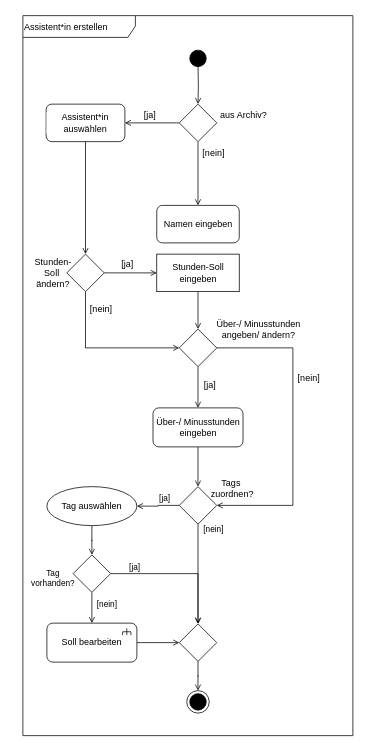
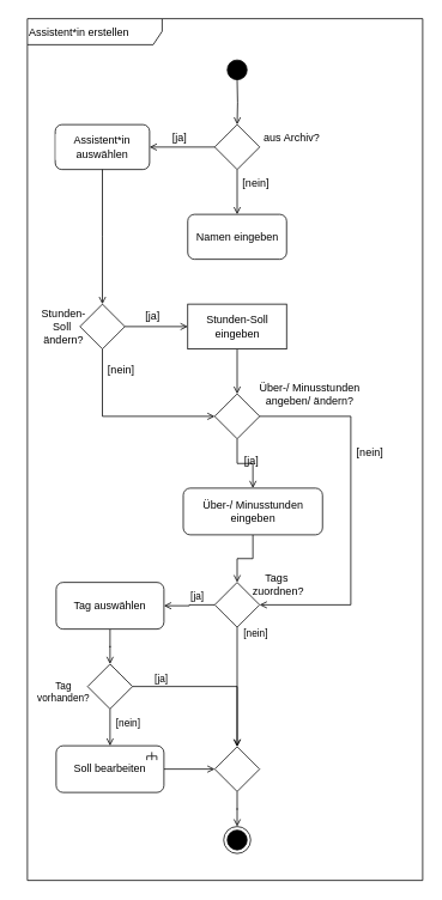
  <mxCell id="0" />
  <mxCell id="1" parent="0" />
  <mxCell id="2" value="Assistent*in erstellen" style="shape=umlFrame;whiteSpace=wrap;html=1;pointerEvents=0;width=150;height=29;align=left;" parent="1" vertex="1"><mxGeometry x="30" y="20" width="440" height="960" as="geometry" /></mxCell>
  <mxCell id="3" style="edgeStyle=orthogonalEdgeStyle;rounded=0;orthogonalLoop=1;jettySize=auto;html=1;entryX=0.5;entryY=0;entryDx=0;entryDy=0;fontFamily=Helvetica;fontSize=12;fontColor=default;endArrow=open;endFill=0;" parent="1" target="18" edge="1"><mxGeometry relative="1" as="geometry"><mxPoint x="263.5" y="88" as="sourcePoint" /></mxGeometry></mxCell>
  <mxCell id="4" value="" style="ellipse;shape=startState;labelBackgroundColor=none;fillColor=#000000;" parent="1" vertex="1"><mxGeometry x="248.5" y="62" width="30" height="30" as="geometry" /></mxCell>
- <mxCell id="5" value="Namen eingeben" style="labelBackgroundColor=none;rounded=1;whiteSpace=wrap;html=1;" parent="1" vertex="1"><mxGeometry x="208.5" y="273" width="110" height="50" as="geometry" /></mxCell>
+ <mxCell id="5" value="Namen eingeben" style="labelBackgroundColor=none;rounded=1;whiteSpace=wrap;html=1;" parent="1" vertex="1"><mxGeometry x="208.5" y="238" width="110" height="50" as="geometry" /></mxCell>
  <mxCell id="6" value="" style="endArrow=open;endFill=1;rounded=0;labelBackgroundColor=none;fontColor=default;exitX=0.5;exitY=1;exitDx=0;exitDy=0;" parent="1" source="18" target="5" edge="1"><mxGeometry relative="1" as="geometry"><mxPoint x="258.5" y="190" as="sourcePoint" /></mxGeometry></mxCell>
  <mxCell id="7" style="edgeStyle=orthogonalEdgeStyle;rounded=0;orthogonalLoop=1;jettySize=auto;html=1;entryX=0.5;entryY=0;entryDx=0;entryDy=0;endArrow=open;endFill=0;" parent="1" source="8" target="12" edge="1"><mxGeometry relative="1" as="geometry" /></mxCell>
  <mxCell id="8" value="Stunden-Soll eingeben" style="labelBackgroundColor=none;whiteSpace=wrap;html=1;rounded=0;" parent="1" vertex="1"><mxGeometry x="208.5" y="338" width="110" height="50" as="geometry" /></mxCell>
  <mxCell id="9" value="[nein]" style="text;html=1;align=center;verticalAlign=middle;resizable=0;points=[];autosize=1;strokeColor=none;fillColor=none;" parent="1" vertex="1"><mxGeometry x="258.5" y="188" width="50" height="30" as="geometry" /></mxCell>
  <mxCell id="10" style="edgeStyle=orthogonalEdgeStyle;rounded=0;orthogonalLoop=1;jettySize=auto;html=1;entryX=0.5;entryY=0;entryDx=0;entryDy=0;endArrow=open;endFill=0;" parent="1" source="12" target="14" edge="1"><mxGeometry relative="1" as="geometry" /></mxCell>
  <mxCell id="11" style="edgeStyle=orthogonalEdgeStyle;rounded=0;orthogonalLoop=1;jettySize=auto;html=1;strokeColor=default;align=center;verticalAlign=middle;fontFamily=Helvetica;fontSize=12;fontColor=default;labelBackgroundColor=default;endArrow=open;endFill=0;entryX=1;entryY=0.5;entryDx=0;entryDy=0;" parent="1" source="12" target="33" edge="1"><mxGeometry relative="1" as="geometry"><mxPoint x="344" y="665" as="targetPoint" /><Array as="points"><mxPoint x="390" y="463" /><mxPoint x="390" y="673" /></Array></mxGeometry></mxCell>
  <mxCell id="12" value="" style="rhombus;whiteSpace=wrap;html=1;" parent="1" vertex="1"><mxGeometry x="238.5" y="438" width="50" height="50" as="geometry" /></mxCell>
  <mxCell id="13" style="edgeStyle=orthogonalEdgeStyle;rounded=0;orthogonalLoop=1;jettySize=auto;html=1;strokeColor=default;align=center;verticalAlign=middle;fontFamily=Helvetica;fontSize=12;fontColor=default;labelBackgroundColor=default;endArrow=open;endFill=0;entryX=0.5;entryY=0;entryDx=0;entryDy=0;" parent="1" source="14" edge="1" target="33"><mxGeometry relative="1" as="geometry"><mxPoint x="294" y="665" as="targetPoint" /></mxGeometry></mxCell>
- <mxCell id="14" value="Über-/ Minusstunden eingeben" style="rounded=1;whiteSpace=wrap;html=1;" parent="1" vertex="1"><mxGeometry x="203.5" y="543" width="120" height="52" as="geometry" /></mxCell>
+ <mxCell id="14" value="Über-/ Minusstunden eingeben" style="rounded=1;whiteSpace=wrap;html=1;" parent="1" vertex="1"><mxGeometry x="203.5" y="543" width="155" height="52" as="geometry" /></mxCell>
  <mxCell id="15" value="Über-/ Minusstunden&lt;div&gt;angeben/ ändern?&lt;/div&gt;" style="text;html=1;align=center;verticalAlign=middle;resizable=0;points=[];autosize=1;strokeColor=none;fillColor=none;" parent="1" vertex="1"><mxGeometry x="278.5" y="418" width="130" height="40" as="geometry" /></mxCell>
  <mxCell id="16" value="[ja]" style="text;html=1;align=center;verticalAlign=middle;resizable=0;points=[];autosize=1;strokeColor=none;fillColor=none;" parent="1" vertex="1"><mxGeometry x="258.5" y="498" width="40" height="30" as="geometry" /></mxCell>
  <mxCell id="17" style="edgeStyle=orthogonalEdgeStyle;rounded=0;orthogonalLoop=1;jettySize=auto;html=1;entryX=1;entryY=0.5;entryDx=0;entryDy=0;fontFamily=Helvetica;fontSize=12;fontColor=default;endArrow=open;endFill=0;" parent="1" source="18" target="25" edge="1"><mxGeometry relative="1" as="geometry"><mxPoint x="118.5" y="339.5" as="targetPoint" /></mxGeometry></mxCell>
  <mxCell id="18" value="" style="rhombus;whiteSpace=wrap;html=1;" parent="1" vertex="1"><mxGeometry x="238.5" y="138" width="50" height="50" as="geometry" /></mxCell>
  <mxCell id="19" value="aus Archiv?" style="text;html=1;align=center;verticalAlign=middle;resizable=0;points=[];autosize=1;strokeColor=none;fillColor=none;fontFamily=Helvetica;fontSize=12;fontColor=default;" parent="1" vertex="1"><mxGeometry x="278.5" y="138" width="90" height="30" as="geometry" /></mxCell>
  <mxCell id="20" style="edgeStyle=orthogonalEdgeStyle;rounded=0;orthogonalLoop=1;jettySize=auto;html=1;fontFamily=Helvetica;fontSize=12;fontColor=default;endArrow=open;endFill=0;exitX=1;exitY=0.5;exitDx=0;exitDy=0;" parent="1" source="22" target="8" edge="1"><mxGeometry relative="1" as="geometry"><mxPoint x="193.5" y="368" as="targetPoint" /><mxPoint x="143.5" y="364.5" as="sourcePoint" /></mxGeometry></mxCell>
  <mxCell id="21" style="edgeStyle=orthogonalEdgeStyle;rounded=0;orthogonalLoop=1;jettySize=auto;html=1;entryX=0;entryY=0.5;entryDx=0;entryDy=0;fontFamily=Helvetica;fontSize=12;fontColor=default;endArrow=open;endFill=0;exitX=0.5;exitY=1;exitDx=0;exitDy=0;" parent="1" source="22" target="12" edge="1"><mxGeometry relative="1" as="geometry"><mxPoint x="118.5" y="389.5" as="sourcePoint" /><Array as="points"><mxPoint x="113.5" y="463" /></Array></mxGeometry></mxCell>
  <mxCell id="22" value="" style="rhombus;whiteSpace=wrap;html=1;" parent="1" vertex="1"><mxGeometry x="88.5" y="338" width="50" height="50" as="geometry" /></mxCell>
  <mxCell id="23" value="[nein]" style="text;html=1;align=center;verticalAlign=middle;resizable=0;points=[];autosize=1;strokeColor=none;fillColor=none;" parent="1" vertex="1"><mxGeometry x="108.5" y="396" width="50" height="30" as="geometry" /></mxCell>
  <mxCell id="24" value="[ja]" style="text;html=1;align=center;verticalAlign=middle;resizable=0;points=[];autosize=1;strokeColor=none;fillColor=none;" parent="1" vertex="1"><mxGeometry x="148.5" y="336" width="40" height="30" as="geometry" /></mxCell>
  <mxCell id="25" value="Assistent*in auswählen" style="rounded=1;whiteSpace=wrap;html=1;strokeColor=default;align=center;verticalAlign=middle;fontFamily=Helvetica;fontSize=12;fontColor=default;labelBackgroundColor=default;fillColor=default;" parent="1" vertex="1"><mxGeometry x="61" y="138" width="105" height="50" as="geometry" /></mxCell>
  <mxCell id="26" style="edgeStyle=orthogonalEdgeStyle;rounded=0;orthogonalLoop=1;jettySize=auto;html=1;entryX=0.95;entryY=0.75;entryDx=0;entryDy=0;entryPerimeter=0;strokeColor=default;align=center;verticalAlign=middle;fontFamily=Helvetica;fontSize=12;fontColor=default;labelBackgroundColor=default;endArrow=open;endFill=0;" parent="1" source="25" edge="1"><mxGeometry relative="1" as="geometry"><mxPoint x="113.5" y="338" as="targetPoint" /></mxGeometry></mxCell>
  <mxCell id="27" value="[ja]" style="text;html=1;align=center;verticalAlign=middle;resizable=0;points=[];autosize=1;strokeColor=none;fillColor=none;" parent="1" vertex="1"><mxGeometry x="178.5" y="138" width="40" height="30" as="geometry" /></mxCell>
  <mxCell id="28" value="[nein]" style="text;html=1;align=center;verticalAlign=middle;resizable=0;points=[];autosize=1;strokeColor=none;fillColor=none;" parent="1" vertex="1"><mxGeometry x="386" y="488" width="50" height="30" as="geometry" /></mxCell>
  <mxCell id="29" value="" style="ellipse;html=1;shape=endState;fillColor=#000000;strokeColor=#000000;" parent="1" vertex="1"><mxGeometry x="248.5" y="920" width="30" height="30" as="geometry" /></mxCell>
  <mxCell id="30" value="&lt;span style=&quot;text-wrap: wrap;&quot;&gt;Stunden-Soll&amp;nbsp;&lt;/span&gt;&lt;div&gt;&lt;span style=&quot;text-wrap: wrap;&quot;&gt;ändern?&lt;/span&gt;&lt;/div&gt;" style="text;html=1;align=center;verticalAlign=middle;resizable=0;points=[];autosize=1;strokeColor=none;fillColor=none;" parent="1" vertex="1"><mxGeometry x="20" y="343" width="100" height="40" as="geometry" /></mxCell>
  <mxCell id="31" style="edgeStyle=orthogonalEdgeStyle;rounded=0;orthogonalLoop=1;jettySize=auto;html=1;entryX=1;entryY=0.5;entryDx=0;entryDy=0;endArrow=open;endFill=0;" edge="1" parent="1" source="33" target="36"><mxGeometry relative="1" as="geometry" /></mxCell>
  <mxCell id="32" value="" style="edgeStyle=orthogonalEdgeStyle;rounded=0;orthogonalLoop=1;jettySize=auto;html=1;strokeColor=default;align=center;verticalAlign=middle;fontFamily=Helvetica;fontSize=11;fontColor=default;labelBackgroundColor=default;endArrow=open;endFill=0;entryX=0.5;entryY=0;entryDx=0;entryDy=0;" edge="1" parent="1" source="33" target="48"><mxGeometry relative="1" as="geometry"><mxPoint x="263.5" y="740" as="targetPoint" /></mxGeometry></mxCell>
  <mxCell id="33" value="" style="rhombus;whiteSpace=wrap;html=1;" vertex="1" parent="1"><mxGeometry x="238.5" y="648" width="50" height="50" as="geometry" /></mxCell>
  <mxCell id="34" value="Tags&amp;nbsp;&lt;div&gt;zuordnen?&lt;/div&gt;" style="text;html=1;align=center;verticalAlign=middle;resizable=0;points=[];autosize=1;strokeColor=none;fillColor=none;" vertex="1" parent="1"><mxGeometry x="268.5" y="630" width="80" height="40" as="geometry" /></mxCell>
  <mxCell id="35" style="edgeStyle=orthogonalEdgeStyle;rounded=0;orthogonalLoop=1;jettySize=auto;html=1;entryX=0.5;entryY=0;entryDx=0;entryDy=0;strokeColor=default;align=center;verticalAlign=middle;fontFamily=Helvetica;fontSize=11;fontColor=default;labelBackgroundColor=default;endArrow=open;endFill=0;" edge="1" parent="1" source="36" target="44"><mxGeometry relative="1" as="geometry" /></mxCell>
- <mxCell id="36" value="Tag auswählen" style="ellipse;whiteSpace=wrap;html=1;" vertex="1" parent="1"><mxGeometry x="62" y="648" width="120" height="52" as="geometry" /></mxCell>
+ <mxCell id="36" value="Tag auswählen" style="rounded=1;whiteSpace=wrap;html=1;" vertex="1" parent="1"><mxGeometry x="62" y="648" width="120" height="52" as="geometry" /></mxCell>
  <mxCell id="37" value="[ja]" style="text;html=1;align=center;verticalAlign=middle;resizable=0;points=[];autosize=1;strokeColor=none;fillColor=none;fontFamily=Helvetica;fontSize=11;fontColor=default;labelBackgroundColor=default;" vertex="1" parent="1"><mxGeometry x="198.5" y="648" width="40" height="30" as="geometry" /></mxCell>
  <mxCell id="38" value="[nein]" style="text;html=1;align=center;verticalAlign=middle;resizable=0;points=[];autosize=1;strokeColor=none;fillColor=none;fontFamily=Helvetica;fontSize=11;fontColor=default;labelBackgroundColor=default;" vertex="1" parent="1"><mxGeometry x="258.5" y="690" width="50" height="30" as="geometry" /></mxCell>
  <mxCell id="39" style="edgeStyle=orthogonalEdgeStyle;rounded=0;orthogonalLoop=1;jettySize=auto;html=1;entryX=0.5;entryY=0;entryDx=0;entryDy=0;strokeColor=default;align=center;verticalAlign=middle;fontFamily=Helvetica;fontSize=11;fontColor=default;labelBackgroundColor=default;endArrow=open;endFill=0;" edge="1" parent="1" source="44" target="41"><mxGeometry relative="1" as="geometry" /></mxCell>
  <mxCell id="40" style="edgeStyle=orthogonalEdgeStyle;rounded=0;orthogonalLoop=1;jettySize=auto;html=1;entryX=0;entryY=0.5;entryDx=0;entryDy=0;strokeColor=default;align=center;verticalAlign=middle;fontFamily=Helvetica;fontSize=11;fontColor=default;labelBackgroundColor=default;endArrow=open;endFill=0;" edge="1" parent="1" source="41" target="48"><mxGeometry relative="1" as="geometry" /></mxCell>
  <mxCell id="41" value="Soll bearbeiten" style="rounded=1;whiteSpace=wrap;html=1;" vertex="1" parent="1"><mxGeometry x="62" y="830" width="120" height="52" as="geometry" /></mxCell>
  <mxCell id="42" value="Tag &lt;br&gt;vorhanden?" style="text;html=1;align=center;verticalAlign=middle;resizable=0;points=[];autosize=1;strokeColor=none;fillColor=none;fontFamily=Helvetica;fontSize=11;fontColor=default;labelBackgroundColor=default;" vertex="1" parent="1"><mxGeometry x="30" y="750" width="80" height="40" as="geometry" /></mxCell>
  <mxCell id="43" style="edgeStyle=orthogonalEdgeStyle;rounded=0;orthogonalLoop=1;jettySize=auto;html=1;entryX=0.5;entryY=0;entryDx=0;entryDy=0;strokeColor=default;align=center;verticalAlign=middle;fontFamily=Helvetica;fontSize=11;fontColor=default;labelBackgroundColor=default;endArrow=open;endFill=0;" edge="1" parent="1" source="44" target="48"><mxGeometry relative="1" as="geometry"><mxPoint x="238.5" y="765" as="targetPoint" /></mxGeometry></mxCell>
  <mxCell id="44" value="" style="rhombus;whiteSpace=wrap;html=1;fontFamily=Helvetica;fontSize=11;fontColor=default;labelBackgroundColor=default;" vertex="1" parent="1"><mxGeometry x="97" y="739" width="50" height="50" as="geometry" /></mxCell>
  <mxCell id="45" value="[nein]" style="text;html=1;align=center;verticalAlign=middle;resizable=0;points=[];autosize=1;strokeColor=none;fillColor=none;fontFamily=Helvetica;fontSize=11;fontColor=default;labelBackgroundColor=default;" vertex="1" parent="1"><mxGeometry x="117" y="790" width="50" height="30" as="geometry" /></mxCell>
  <mxCell id="46" value="[ja]" style="text;html=1;align=center;verticalAlign=middle;resizable=0;points=[];autosize=1;strokeColor=none;fillColor=none;fontFamily=Helvetica;fontSize=11;fontColor=default;labelBackgroundColor=default;" vertex="1" parent="1"><mxGeometry x="159" y="740" width="40" height="30" as="geometry" /></mxCell>
  <mxCell id="47" style="edgeStyle=orthogonalEdgeStyle;rounded=0;orthogonalLoop=1;jettySize=auto;html=1;entryX=0.5;entryY=0;entryDx=0;entryDy=0;strokeColor=default;align=center;verticalAlign=middle;fontFamily=Helvetica;fontSize=11;fontColor=default;labelBackgroundColor=default;endArrow=open;endFill=0;" edge="1" parent="1" source="48" target="29"><mxGeometry relative="1" as="geometry" /></mxCell>
  <mxCell id="48" value="" style="rhombus;whiteSpace=wrap;html=1;fontFamily=Helvetica;fontSize=11;fontColor=default;labelBackgroundColor=default;" vertex="1" parent="1"><mxGeometry x="238.5" y="831" width="50" height="50" as="geometry" /></mxCell>
  <mxCell id="49" value="" style="strokeWidth=1;html=1;shape=mxgraph.flowchart.annotation_2;align=left;labelPosition=right;pointerEvents=1;rotation=90;fontFamily=Helvetica;fontSize=11;fontColor=default;labelBackgroundColor=default;" vertex="1" parent="1"><mxGeometry x="164" y="836" width="9" height="11" as="geometry" /></mxCell>
  <mxCell id="50" value="" style="endArrow=none;html=1;rounded=0;entryX=0.519;entryY=0.49;entryDx=0;entryDy=0;entryPerimeter=0;exitX=1;exitY=0.5;exitDx=0;exitDy=0;exitPerimeter=0;strokeWidth=1;strokeColor=default;align=center;verticalAlign=middle;fontFamily=Helvetica;fontSize=11;fontColor=default;labelBackgroundColor=default;edgeStyle=orthogonalEdgeStyle;" edge="1" source="49" target="49" parent="1"><mxGeometry width="50" height="50" relative="1" as="geometry"><mxPoint x="-449" y="927.5" as="sourcePoint" /><mxPoint x="-386" y="957.5" as="targetPoint" /></mxGeometry></mxCell>
